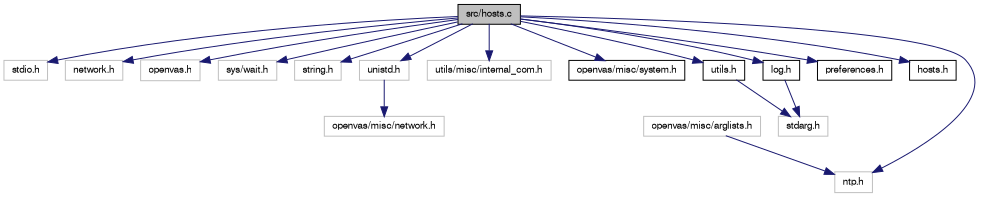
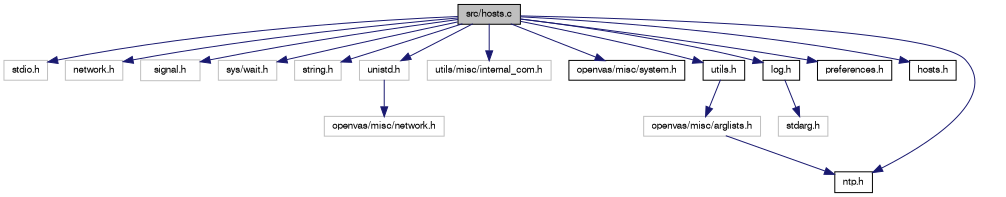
  digraph {
    node [color=grey75 fontname=FreeSans fontsize=10 shape=record]
    edge [color=midnightblue fontname=FreeSans fontsize=10 labelfontname=FreeSans labelfontsize=10 style=solid]
    n1 [color=black fillcolor=grey75 fontcolor=black height=0.2 label="src/hosts.c" style=filled width=0.4]
    n2 [height=0.2 label="stdio.h" width=0.4]
    n3 [height=0.2 label="network.h" width=0.4]
-   n4 [height=0.2 label="openvas.h" width=0.4]
+   n4 [height=0.2 label="signal.h" width=0.4]
    n5 [height=0.2 label="sys/wait.h" width=0.4]
    n6 [height=0.2 label="string.h" width=0.4]
    n7 [height=0.2 label="unistd.h" width=0.4]
    n8 [height=0.2 label="utils/misc/internal_com.h" width=0.4]
    n9 [color=black height=0.2 label="openvas/misc/system.h" width=0.4]
    n10 [color=black height=0.2 label="utils.h" width=0.4]
    n11 [color=black height=0.2 label="log.h" width=0.4]
    n12 [color=black height=0.2 label="preferences.h" width=0.4]
    n13 [color=black height=0.2 label="hosts.h" width=0.4]
-   n14 [height=0.2 label="ntp.h" width=0.4]
+   n14 [color=black height=0.2 label="ntp.h" width=0.4]
    n15 [height=0.2 label="openvas/misc/network.h" width=0.4]
    n16 [height=0.2 label="openvas/misc/arglists.h" width=0.4]
    n17 [height=0.2 label="stdarg.h" width=0.4]
    n1 -> n2
    n1 -> n3
    n1 -> n4
    n1 -> n5
    n1 -> n6
    n1 -> n7
    n1 -> n8
    n1 -> n9
    n1 -> n10
    n1 -> n11
    n1 -> n12
    n1 -> n13
    n1 -> n14
    n7 -> n15
-   n10 -> n17
+   n10 -> n16
    n11 -> n17
    n16 -> n14
  }
